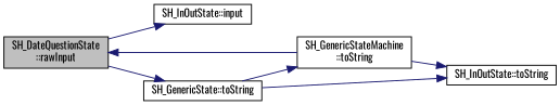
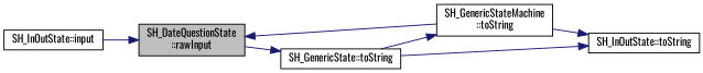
  digraph {
    fontname=Oswald
    rankdir=LR
    node [color=black fontname=Oswald fontsize=11 shape=record]
    edge [color=midnightblue fontname=Oswald fontsize=11 labelfontname=Verdana labelfontsize=11 style=solid]
    n1 [fillcolor=grey75 fontcolor=black height=0.2 label="SH_DateQuestionState\l::rawInput" style=filled width=0.4]
    n2 [height=0.2 label="SH_InOutState::input" width=0.4]
    n3 [height=0.2 label="SH_GenericState::toString" width=0.4]
    n4 [height=0.2 label="SH_GenericStateMachine\l::toString" width=0.4]
    n5 [height=0.2 label="SH_InOutState::toString" width=0.4]
-   n1 -> n2
+   n2 -> n1
    n1 -> n3
    n3 -> n4
    n3 -> n5
    n4 -> n1
    n4 -> n5
  }
